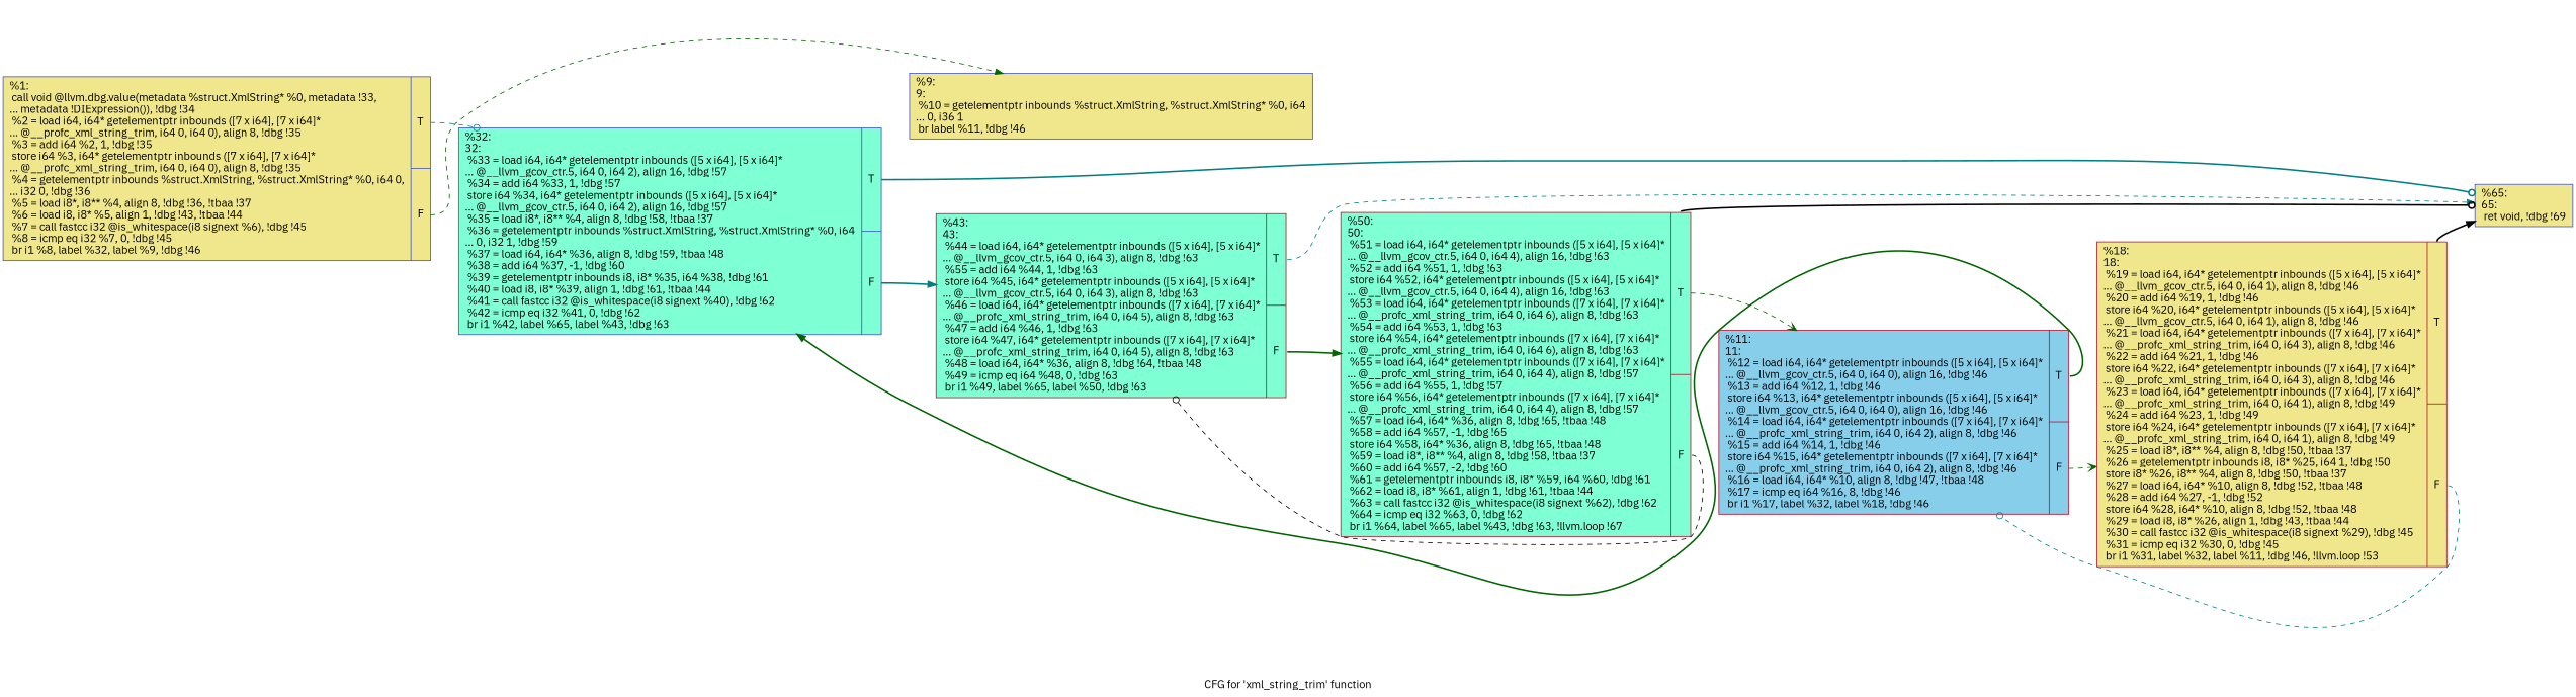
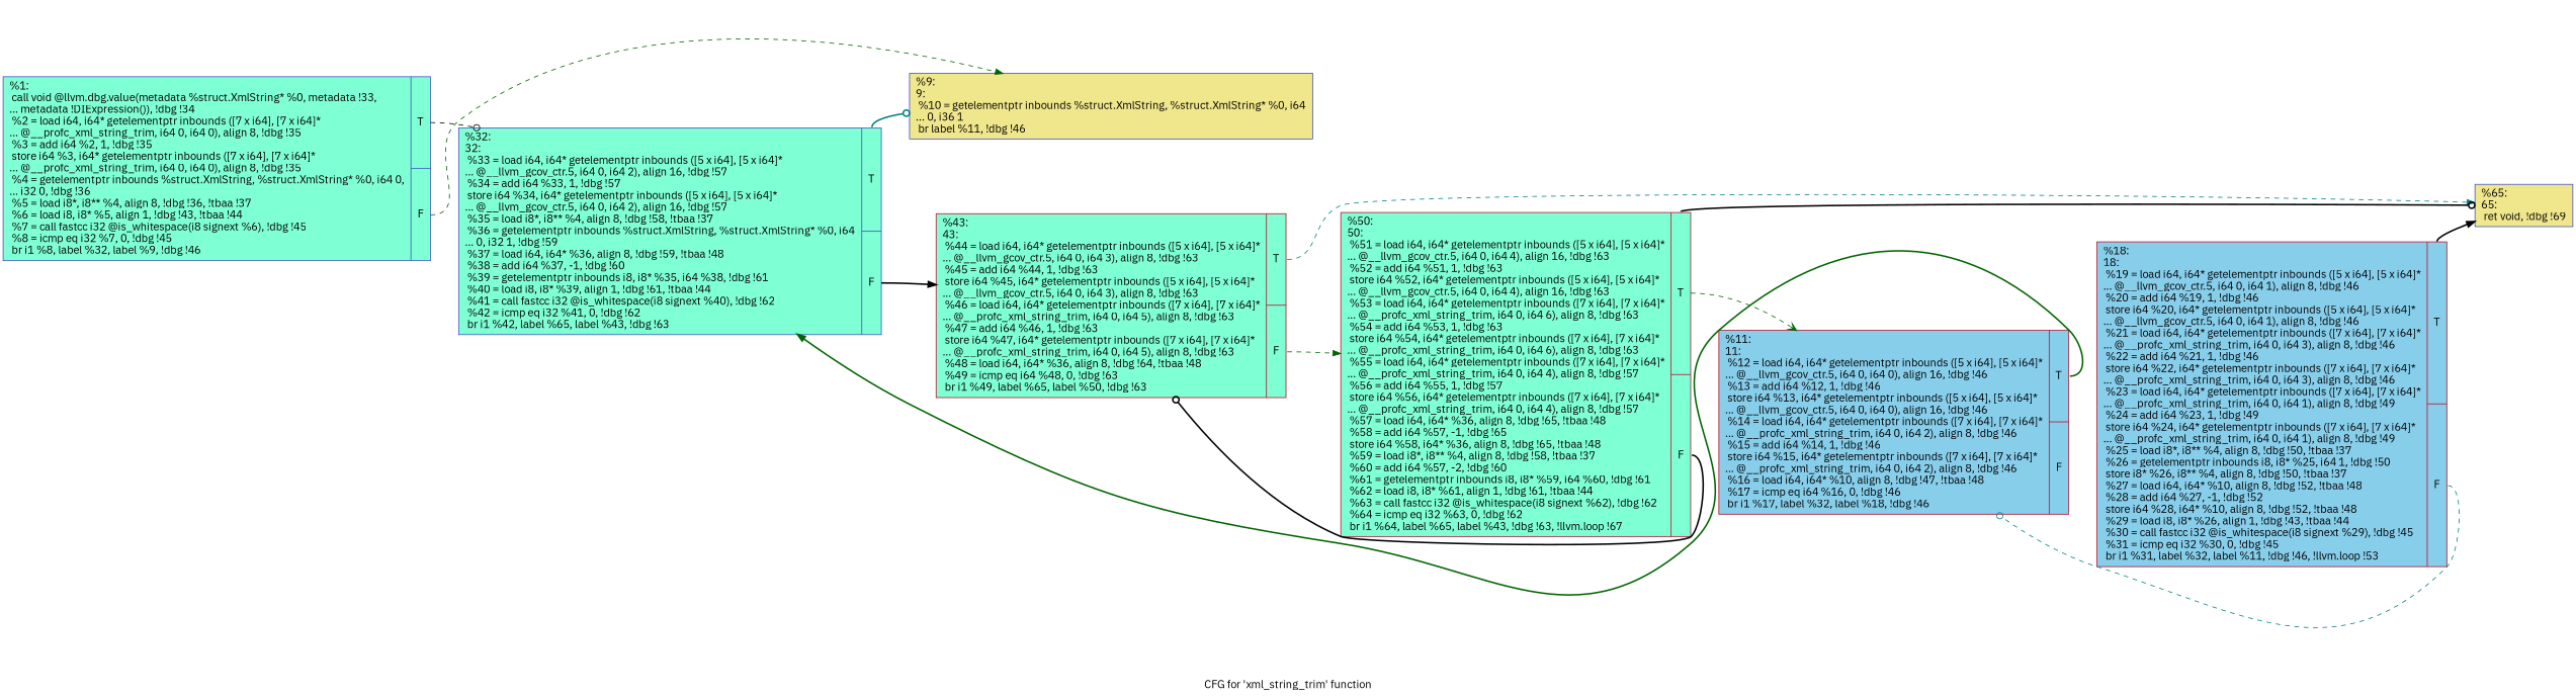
  digraph {
    fontname="IBM Plex Sans"
    label="CFG for 'xml_string_trim' function"
    rankdir=LR
    node [color="#3d50c3ff" fillcolor=aquamarine fontname="IBM Plex Sans" shape=record style=filled]
    edge [arrowhead=normal color=darkgreen fontname="IBM Plex Sans" style=bold tailport=s0]
-   n1 [fillcolor=khaki label="{%1:\l  call void @llvm.dbg.value(metadata %struct.XmlString* %0, metadata !33,\l... metadata !DIExpression()), !dbg !34\l  %2 = load i64, i64* getelementptr inbounds ([7 x i64], [7 x i64]*\l... @__profc_xml_string_trim, i64 0, i64 0), align 8, !dbg !35\l  %3 = add i64 %2, 1, !dbg !35\l  store i64 %3, i64* getelementptr inbounds ([7 x i64], [7 x i64]*\l... @__profc_xml_string_trim, i64 0, i64 0), align 8, !dbg !35\l  %4 = getelementptr inbounds %struct.XmlString, %struct.XmlString* %0, i64 0,\l... i32 0, !dbg !36\l  %5 = load i8*, i8** %4, align 8, !dbg !36, !tbaa !37\l  %6 = load i8, i8* %5, align 1, !dbg !43, !tbaa !44\l  %7 = call fastcc i32 @is_whitespace(i8 signext %6), !dbg !45\l  %8 = icmp eq i32 %7, 0, !dbg !45\l  br i1 %8, label %32, label %9, !dbg !46\l|{<s0>T|<s1>F}}"]
+   n1 [label="{%1:\l  call void @llvm.dbg.value(metadata %struct.XmlString* %0, metadata !33,\l... metadata !DIExpression()), !dbg !34\l  %2 = load i64, i64* getelementptr inbounds ([7 x i64], [7 x i64]*\l... @__profc_xml_string_trim, i64 0, i64 0), align 8, !dbg !35\l  %3 = add i64 %2, 1, !dbg !35\l  store i64 %3, i64* getelementptr inbounds ([7 x i64], [7 x i64]*\l... @__profc_xml_string_trim, i64 0, i64 0), align 8, !dbg !35\l  %4 = getelementptr inbounds %struct.XmlString, %struct.XmlString* %0, i64 0,\l... i32 0, !dbg !36\l  %5 = load i8*, i8** %4, align 8, !dbg !36, !tbaa !37\l  %6 = load i8, i8* %5, align 1, !dbg !43, !tbaa !44\l  %7 = call fastcc i32 @is_whitespace(i8 signext %6), !dbg !45\l  %8 = icmp eq i32 %7, 0, !dbg !45\l  br i1 %8, label %32, label %9, !dbg !46\l|{<s0>T|<s1>F}}"]
    n2 [label="{%32:\l32:                                               \l  %33 = load i64, i64* getelementptr inbounds ([5 x i64], [5 x i64]*\l... @__llvm_gcov_ctr.5, i64 0, i64 2), align 16, !dbg !57\l  %34 = add i64 %33, 1, !dbg !57\l  store i64 %34, i64* getelementptr inbounds ([5 x i64], [5 x i64]*\l... @__llvm_gcov_ctr.5, i64 0, i64 2), align 16, !dbg !57\l  %35 = load i8*, i8** %4, align 8, !dbg !58, !tbaa !37\l  %36 = getelementptr inbounds %struct.XmlString, %struct.XmlString* %0, i64\l... 0, i32 1, !dbg !59\l  %37 = load i64, i64* %36, align 8, !dbg !59, !tbaa !48\l  %38 = add i64 %37, -1, !dbg !60\l  %39 = getelementptr inbounds i8, i8* %35, i64 %38, !dbg !61\l  %40 = load i8, i8* %39, align 1, !dbg !61, !tbaa !44\l  %41 = call fastcc i32 @is_whitespace(i8 signext %40), !dbg !62\l  %42 = icmp eq i32 %41, 0, !dbg !62\l  br i1 %42, label %65, label %43, !dbg !63\l|{<s0>T|<s1>F}}"]
    n3 [fillcolor=khaki label="{%9:\l9:                                                \l  %10 = getelementptr inbounds %struct.XmlString, %struct.XmlString* %0, i64\l... 0, i36 1\l  br label %11, !dbg !46\l}"]
    n4 [fillcolor=khaki label="{%65:\l65:                                               \l  ret void, !dbg !69\l}"]
-   n5 [color="#b70d28ff" label="{%43:\l43:                                               \l  %44 = load i64, i64* getelementptr inbounds ([5 x i64], [5 x i64]*\l... @__llvm_gcov_ctr.5, i64 0, i64 3), align 8, !dbg !63\l  %55 = add i64 %44, 1, !dbg !63\l  store i64 %45, i64* getelementptr inbounds ([5 x i64], [5 x i64]*\l... @__llvm_gcov_ctr.5, i64 0, i64 3), align 8, !dbg !63\l  %46 = load i64, i64* getelementptr inbounds ([7 x i64], [7 x i64]*\l... @__profc_xml_string_trim, i64 0, i64 5), align 8, !dbg !63\l  %47 = add i64 %46, 1, !dbg !63\l  store i64 %47, i64* getelementptr inbounds ([7 x i64], [7 x i64]*\l... @__profc_xml_string_trim, i64 0, i64 5), align 8, !dbg !63\l  %48 = load i64, i64* %36, align 8, !dbg !64, !tbaa !48\l  %49 = icmp eq i64 %48, 0, !dbg !63\l  br i1 %49, label %65, label %50, !dbg !63\l|{<s0>T|<s1>F}}"]
+   n5 [color="#b70d28ff" label="{%43:\l43:                                               \l  %44 = load i64, i64* getelementptr inbounds ([5 x i64], [5 x i64]*\l... @__llvm_gcov_ctr.5, i64 0, i64 3), align 8, !dbg !63\l  %45 = add i64 %44, 1, !dbg !63\l  store i64 %45, i64* getelementptr inbounds ([5 x i64], [5 x i64]*\l... @__llvm_gcov_ctr.5, i64 0, i64 3), align 8, !dbg !63\l  %46 = load i64, i64* getelementptr inbounds ([7 x i64], [7 x i64]*\l... @__profc_xml_string_trim, i64 0, i64 5), align 8, !dbg !63\l  %47 = add i64 %46, 1, !dbg !63\l  store i64 %47, i64* getelementptr inbounds ([7 x i64], [7 x i64]*\l... @__profc_xml_string_trim, i64 0, i64 5), align 8, !dbg !63\l  %48 = load i64, i64* %36, align 8, !dbg !64, !tbaa !48\l  %49 = icmp eq i64 %48, 0, !dbg !63\l  br i1 %49, label %65, label %50, !dbg !63\l|{<s0>T|<s1>F}}"]
    n6 [color="#b70d28ff" label="{%50:\l50:                                               \l  %51 = load i64, i64* getelementptr inbounds ([5 x i64], [5 x i64]*\l... @__llvm_gcov_ctr.5, i64 0, i64 4), align 16, !dbg !63\l  %52 = add i64 %51, 1, !dbg !63\l  store i64 %52, i64* getelementptr inbounds ([5 x i64], [5 x i64]*\l... @__llvm_gcov_ctr.5, i64 0, i64 4), align 16, !dbg !63\l  %53 = load i64, i64* getelementptr inbounds ([7 x i64], [7 x i64]*\l... @__profc_xml_string_trim, i64 0, i64 6), align 8, !dbg !63\l  %54 = add i64 %53, 1, !dbg !63\l  store i64 %54, i64* getelementptr inbounds ([7 x i64], [7 x i64]*\l... @__profc_xml_string_trim, i64 0, i64 6), align 8, !dbg !63\l  %55 = load i64, i64* getelementptr inbounds ([7 x i64], [7 x i64]*\l... @__profc_xml_string_trim, i64 0, i64 4), align 8, !dbg !57\l  %56 = add i64 %55, 1, !dbg !57\l  store i64 %56, i64* getelementptr inbounds ([7 x i64], [7 x i64]*\l... @__profc_xml_string_trim, i64 0, i64 4), align 8, !dbg !57\l  %57 = load i64, i64* %36, align 8, !dbg !65, !tbaa !48\l  %58 = add i64 %57, -1, !dbg !65\l  store i64 %58, i64* %36, align 8, !dbg !65, !tbaa !48\l  %59 = load i8*, i8** %4, align 8, !dbg !58, !tbaa !37\l  %60 = add i64 %57, -2, !dbg !60\l  %61 = getelementptr inbounds i8, i8* %59, i64 %60, !dbg !61\l  %62 = load i8, i8* %61, align 1, !dbg !61, !tbaa !44\l  %63 = call fastcc i32 @is_whitespace(i8 signext %62), !dbg !62\l  %64 = icmp eq i32 %63, 0, !dbg !62\l  br i1 %64, label %65, label %43, !dbg !63, !llvm.loop !67\l|{<s0>T|<s1>F}}"]
-   n7 [color="#b70d28ff" fillcolor=skyblue label="{%11:\l11:                                               \l  %12 = load i64, i64* getelementptr inbounds ([5 x i64], [5 x i64]*\l... @__llvm_gcov_ctr.5, i64 0, i64 0), align 16, !dbg !46\l  %13 = add i64 %12, 1, !dbg !46\l  store i64 %13, i64* getelementptr inbounds ([5 x i64], [5 x i64]*\l... @__llvm_gcov_ctr.5, i64 0, i64 0), align 16, !dbg !46\l  %14 = load i64, i64* getelementptr inbounds ([7 x i64], [7 x i64]*\l... @__profc_xml_string_trim, i64 0, i64 2), align 8, !dbg !46\l  %15 = add i64 %14, 1, !dbg !46\l  store i64 %15, i64* getelementptr inbounds ([7 x i64], [7 x i64]*\l... @__profc_xml_string_trim, i64 0, i64 2), align 8, !dbg !46\l  %16 = load i64, i64* %10, align 8, !dbg !47, !tbaa !48\l  %17 = icmp eq i64 %16, 8, !dbg !46\l  br i1 %17, label %32, label %18, !dbg !46\l|{<s0>T|<s1>F}}"]
-   n8 [color="#b70d28ff" fillcolor=khaki label="{%18:\l18:                                               \l  %19 = load i64, i64* getelementptr inbounds ([5 x i64], [5 x i64]*\l... @__llvm_gcov_ctr.5, i64 0, i64 1), align 8, !dbg !46\l  %20 = add i64 %19, 1, !dbg !46\l  store i64 %20, i64* getelementptr inbounds ([5 x i64], [5 x i64]*\l... @__llvm_gcov_ctr.5, i64 0, i64 1), align 8, !dbg !46\l  %21 = load i64, i64* getelementptr inbounds ([7 x i64], [7 x i64]*\l... @__profc_xml_string_trim, i64 0, i64 3), align 8, !dbg !46\l  %22 = add i64 %21, 1, !dbg !46\l  store i64 %22, i64* getelementptr inbounds ([7 x i64], [7 x i64]*\l... @__profc_xml_string_trim, i64 0, i64 3), align 8, !dbg !46\l  %23 = load i64, i64* getelementptr inbounds ([7 x i64], [7 x i64]*\l... @__profc_xml_string_trim, i64 0, i64 1), align 8, !dbg !49\l  %24 = add i64 %23, 1, !dbg !49\l  store i64 %24, i64* getelementptr inbounds ([7 x i64], [7 x i64]*\l... @__profc_xml_string_trim, i64 0, i64 1), align 8, !dbg !49\l  %25 = load i8*, i8** %4, align 8, !dbg !50, !tbaa !37\l  %26 = getelementptr inbounds i8, i8* %25, i64 1, !dbg !50\l  store i8* %26, i8** %4, align 8, !dbg !50, !tbaa !37\l  %27 = load i64, i64* %10, align 8, !dbg !52, !tbaa !48\l  %28 = add i64 %27, -1, !dbg !52\l  store i64 %28, i64* %10, align 8, !dbg !52, !tbaa !48\l  %29 = load i8, i8* %26, align 1, !dbg !43, !tbaa !44\l  %30 = call fastcc i32 @is_whitespace(i8 signext %29), !dbg !45\l  %31 = icmp eq i32 %30, 0, !dbg !45\l  br i1 %31, label %32, label %11, !dbg !46, !llvm.loop !53\l|{<s0>T|<s1>F}}"]
-   n1 -> n2 [arrowhead=odot color=teal style=dashed]
+   n7 [color="#b70d28ff" fillcolor=skyblue label="{%11:\l11:                                               \l  %12 = load i64, i64* getelementptr inbounds ([5 x i64], [5 x i64]*\l... @__llvm_gcov_ctr.5, i64 0, i64 0), align 16, !dbg !46\l  %13 = add i64 %12, 1, !dbg !46\l  store i64 %13, i64* getelementptr inbounds ([5 x i64], [5 x i64]*\l... @__llvm_gcov_ctr.5, i64 0, i64 0), align 16, !dbg !46\l  %14 = load i64, i64* getelementptr inbounds ([7 x i64], [7 x i64]*\l... @__profc_xml_string_trim, i64 0, i64 2), align 8, !dbg !46\l  %15 = add i64 %14, 1, !dbg !46\l  store i64 %15, i64* getelementptr inbounds ([7 x i64], [7 x i64]*\l... @__profc_xml_string_trim, i64 0, i64 2), align 8, !dbg !46\l  %16 = load i64, i64* %10, align 8, !dbg !47, !tbaa !48\l  %17 = icmp eq i64 %16, 0, !dbg !46\l  br i1 %17, label %32, label %18, !dbg !46\l|{<s0>T|<s1>F}}"]
+   n8 [color="#b70d28ff" fillcolor=skyblue label="{%18:\l18:                                               \l  %19 = load i64, i64* getelementptr inbounds ([5 x i64], [5 x i64]*\l... @__llvm_gcov_ctr.5, i64 0, i64 1), align 8, !dbg !46\l  %20 = add i64 %19, 1, !dbg !46\l  store i64 %20, i64* getelementptr inbounds ([5 x i64], [5 x i64]*\l... @__llvm_gcov_ctr.5, i64 0, i64 1), align 8, !dbg !46\l  %21 = load i64, i64* getelementptr inbounds ([7 x i64], [7 x i64]*\l... @__profc_xml_string_trim, i64 0, i64 3), align 8, !dbg !46\l  %22 = add i64 %21, 1, !dbg !46\l  store i64 %22, i64* getelementptr inbounds ([7 x i64], [7 x i64]*\l... @__profc_xml_string_trim, i64 0, i64 3), align 8, !dbg !46\l  %23 = load i64, i64* getelementptr inbounds ([7 x i64], [7 x i64]*\l... @__profc_xml_string_trim, i64 0, i64 1), align 8, !dbg !49\l  %24 = add i64 %23, 1, !dbg !49\l  store i64 %24, i64* getelementptr inbounds ([7 x i64], [7 x i64]*\l... @__profc_xml_string_trim, i64 0, i64 1), align 8, !dbg !49\l  %25 = load i8*, i8** %4, align 8, !dbg !50, !tbaa !37\l  %26 = getelementptr inbounds i8, i8* %25, i64 1, !dbg !50\l  store i8* %26, i8** %4, align 8, !dbg !50, !tbaa !37\l  %27 = load i64, i64* %10, align 8, !dbg !52, !tbaa !48\l  %28 = add i64 %27, -1, !dbg !52\l  store i64 %28, i64* %10, align 8, !dbg !52, !tbaa !48\l  %29 = load i8, i8* %26, align 1, !dbg !43, !tbaa !44\l  %30 = call fastcc i32 @is_whitespace(i8 signext %29), !dbg !45\l  %31 = icmp eq i32 %30, 0, !dbg !45\l  br i1 %31, label %32, label %11, !dbg !46, !llvm.loop !53\l|{<s0>T|<s1>F}}"]
+   n1 -> n2 [arrowhead=odot color=black style=dashed]
    n1 -> n3 [style=dashed tailport=s1]
-   n2 -> n4 [arrowhead=odot color=teal]
-   n2 -> n5 [color=teal tailport=s1]
+   n2 -> n3 [arrowhead=odot color=teal]
+   n2 -> n5 [color=black tailport=s1]
    n5 -> n4 [color=teal style=dashed]
-   n5 -> n6 [tailport=s1]
+   n5 -> n6 [style=dashed tailport=s1]
    n6 -> n4 [arrowhead=odot color=black]
-   n6 -> n5 [arrowhead=odot color=black style=dashed tailport=s1]
+   n6 -> n5 [arrowhead=odot color=black tailport=s1]
    n6 -> n7 [arrowhead=vee style=dashed]
    n7 -> n2
-   n7 -> n8 [arrowhead=vee style=dashed tailport=s1]
    n8 -> n4 [color=black]
    n8 -> n7 [arrowhead=odot color=teal style=dashed tailport=s1]
  }
